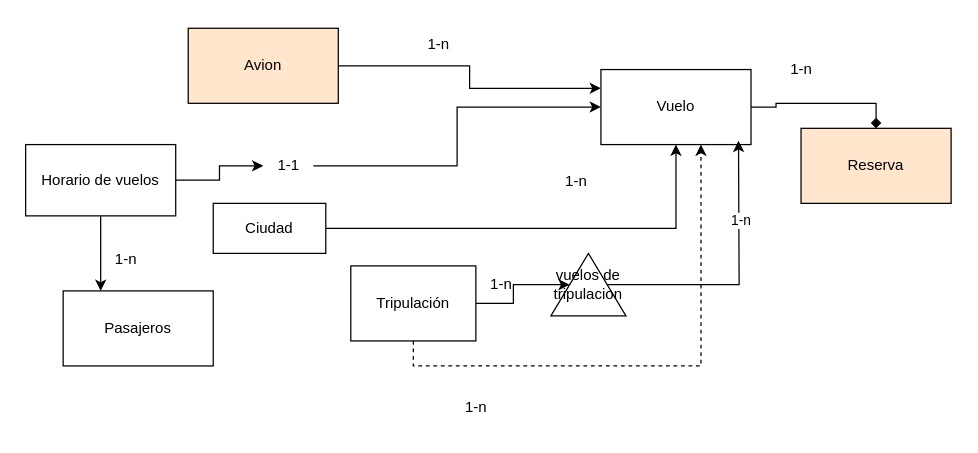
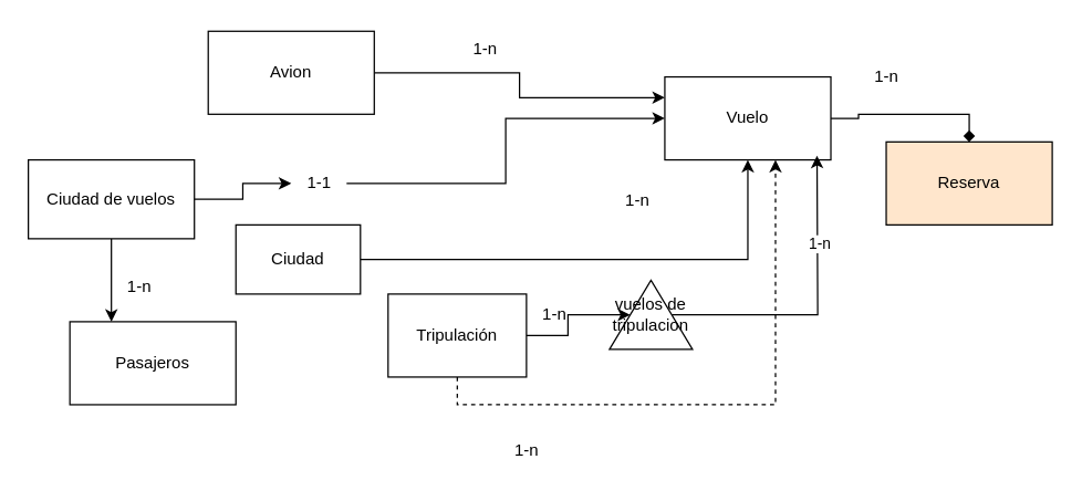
  <mxCell id="0" />
  <mxCell id="1" parent="0" />
  <mxCell id="2" style="edgeStyle=orthogonalEdgeStyle;rounded=0;orthogonalLoop=1;jettySize=auto;html=1;exitX=1;exitY=0.5;exitDx=0;exitDy=0;entryX=0;entryY=0.25;entryDx=0;entryDy=0;" edge="1" parent="1" source="3" target="5"><mxGeometry relative="1" as="geometry" /></mxCell>
- <mxCell id="3" value="&lt;font style=&quot;vertical-align: inherit;&quot;&gt;&lt;font style=&quot;vertical-align: inherit;&quot;&gt;Avion&lt;/font&gt;&lt;/font&gt;" style="rounded=0;whiteSpace=wrap;html=1;fillColor=#ffe6cc;" vertex="1" parent="1"><mxGeometry x="150" y="22" width="120" height="60" as="geometry" /></mxCell>
+ <mxCell id="3" value="&lt;font style=&quot;vertical-align: inherit;&quot;&gt;&lt;font style=&quot;vertical-align: inherit;&quot;&gt;Avion&lt;/font&gt;&lt;/font&gt;" style="rounded=0;whiteSpace=wrap;html=1;" vertex="1" parent="1"><mxGeometry x="150" y="22" width="120" height="60" as="geometry" /></mxCell>
  <mxCell id="4" style="edgeStyle=orthogonalEdgeStyle;rounded=0;orthogonalLoop=1;jettySize=auto;html=1;exitX=1;exitY=0.5;exitDx=0;exitDy=0;entryX=0.5;entryY=0;entryDx=0;entryDy=0;endArrow=diamond;" edge="1" parent="1" source="5" target="15"><mxGeometry relative="1" as="geometry" /></mxCell>
  <mxCell id="5" value="&lt;font style=&quot;vertical-align: inherit;&quot;&gt;&lt;font style=&quot;vertical-align: inherit;&quot;&gt;Vuelo&lt;/font&gt;&lt;/font&gt;" style="rounded=0;whiteSpace=wrap;html=1;" vertex="1" parent="1"><mxGeometry x="480" y="55" width="120" height="60" as="geometry" /></mxCell>
  <mxCell id="6" style="edgeStyle=orthogonalEdgeStyle;rounded=0;orthogonalLoop=1;jettySize=auto;html=1;exitX=1;exitY=0.5;exitDx=0;exitDy=0;" edge="1" parent="1" source="7" target="5"><mxGeometry relative="1" as="geometry" /></mxCell>
- <mxCell id="7" value="&lt;font style=&quot;vertical-align: inherit;&quot;&gt;&lt;font style=&quot;vertical-align: inherit;&quot;&gt;Ciudad&lt;/font&gt;&lt;/font&gt;" style="rounded=0;whiteSpace=wrap;html=1;" vertex="1" parent="1"><mxGeometry x="170" y="162" width="90" height="40" as="geometry" /></mxCell>
+ <mxCell id="7" value="&lt;font style=&quot;vertical-align: inherit;&quot;&gt;&lt;font style=&quot;vertical-align: inherit;&quot;&gt;Ciudad&lt;/font&gt;&lt;/font&gt;" style="rounded=0;whiteSpace=wrap;html=1;" vertex="1" parent="1"><mxGeometry x="170" y="162" width="90" height="50" as="geometry" /></mxCell>
  <mxCell id="8" style="edgeStyle=orthogonalEdgeStyle;rounded=0;orthogonalLoop=1;jettySize=auto;html=1;entryX=0.25;entryY=0;entryDx=0;entryDy=0;" edge="1" parent="1" source="10" target="11"><mxGeometry relative="1" as="geometry" /></mxCell>
  <mxCell id="9" style="edgeStyle=orthogonalEdgeStyle;rounded=0;orthogonalLoop=1;jettySize=auto;html=1;entryX=0;entryY=0.5;entryDx=0;entryDy=0;" edge="1" parent="1" source="22" target="5"><mxGeometry relative="1" as="geometry" /></mxCell>
- <mxCell id="10" value="&lt;font style=&quot;vertical-align: inherit;&quot;&gt;&lt;font style=&quot;vertical-align: inherit;&quot;&gt;Horario de vuelos&lt;/font&gt;&lt;/font&gt;" style="rounded=0;whiteSpace=wrap;html=1;" vertex="1" parent="1"><mxGeometry x="20" y="115" width="120" height="57" as="geometry" /></mxCell>
+ <mxCell id="10" value="&lt;font style=&quot;vertical-align: inherit;&quot;&gt;&lt;font style=&quot;vertical-align: inherit;&quot;&gt;Ciudad de vuelos&lt;/font&gt;&lt;/font&gt;" style="rounded=0;whiteSpace=wrap;html=1;" vertex="1" parent="1"><mxGeometry x="20" y="115" width="120" height="57" as="geometry" /></mxCell>
  <mxCell id="11" value="&lt;font style=&quot;vertical-align: inherit;&quot;&gt;&lt;font style=&quot;vertical-align: inherit;&quot;&gt;Pasajeros&lt;/font&gt;&lt;/font&gt;" style="rounded=0;whiteSpace=wrap;html=1;" vertex="1" parent="1"><mxGeometry x="50" y="232" width="120" height="60" as="geometry" /></mxCell>
  <mxCell id="12" style="edgeStyle=orthogonalEdgeStyle;rounded=0;orthogonalLoop=1;jettySize=auto;html=1;exitX=0.5;exitY=1;exitDx=0;exitDy=0;dashed=1;" edge="1" parent="1" source="14" target="5"><mxGeometry relative="1" as="geometry"><Array as="points"><mxPoint x="330" y="292" /><mxPoint x="560" y="292" /></Array></mxGeometry></mxCell>
  <mxCell id="13" style="edgeStyle=orthogonalEdgeStyle;rounded=0;orthogonalLoop=1;jettySize=auto;html=1;entryX=0.5;entryY=0;entryDx=0;entryDy=0;" edge="1" parent="1" source="14" target="25"><mxGeometry relative="1" as="geometry" /></mxCell>
  <mxCell id="14" value="&lt;font style=&quot;vertical-align: inherit;&quot;&gt;&lt;font style=&quot;vertical-align: inherit;&quot;&gt;Tripulación&lt;/font&gt;&lt;/font&gt;" style="rounded=0;whiteSpace=wrap;html=1;" vertex="1" parent="1"><mxGeometry x="280" y="212" width="100" height="60" as="geometry" /></mxCell>
  <mxCell id="15" value="Reserva" style="rounded=0;whiteSpace=wrap;html=1;fillColor=#ffe6cc;" vertex="1" parent="1"><mxGeometry x="640" y="102" width="120" height="60" as="geometry" /></mxCell>
  <mxCell id="16" value="&lt;font style=&quot;vertical-align: inherit;&quot;&gt;&lt;font style=&quot;vertical-align: inherit;&quot;&gt;1-n&lt;/font&gt;&lt;/font&gt;" style="text;html=1;align=center;verticalAlign=middle;resizable=0;points=[];autosize=1;strokeColor=none;fillColor=none;" vertex="1" parent="1"><mxGeometry x="330" y="20" width="40" height="30" as="geometry" /></mxCell>
  <mxCell id="17" value="&lt;font style=&quot;vertical-align: inherit;&quot;&gt;&lt;font style=&quot;vertical-align: inherit;&quot;&gt;1-n&lt;/font&gt;&lt;/font&gt;" style="text;html=1;align=center;verticalAlign=middle;resizable=0;points=[];autosize=1;strokeColor=none;fillColor=none;" vertex="1" parent="1"><mxGeometry x="440" y="130" width="40" height="30" as="geometry" /></mxCell>
  <mxCell id="18" value="&lt;font style=&quot;vertical-align: inherit;&quot;&gt;&lt;font style=&quot;vertical-align: inherit;&quot;&gt;1-n&lt;/font&gt;&lt;/font&gt;" style="text;html=1;align=center;verticalAlign=middle;resizable=0;points=[];autosize=1;strokeColor=none;fillColor=none;" vertex="1" parent="1"><mxGeometry x="360" y="310" width="40" height="30" as="geometry" /></mxCell>
  <mxCell id="19" value="&lt;font style=&quot;vertical-align: inherit;&quot;&gt;&lt;font style=&quot;vertical-align: inherit;&quot;&gt;1-n&lt;/font&gt;&lt;/font&gt;" style="text;html=1;align=center;verticalAlign=middle;resizable=0;points=[];autosize=1;strokeColor=none;fillColor=none;" vertex="1" parent="1"><mxGeometry x="620" y="40" width="40" height="30" as="geometry" /></mxCell>
  <mxCell id="20" value="&lt;font style=&quot;vertical-align: inherit;&quot;&gt;&lt;font style=&quot;vertical-align: inherit;&quot;&gt;1-n&lt;/font&gt;&lt;/font&gt;" style="text;html=1;align=center;verticalAlign=middle;resizable=0;points=[];autosize=1;strokeColor=none;fillColor=none;" vertex="1" parent="1"><mxGeometry x="80" y="192" width="40" height="30" as="geometry" /></mxCell>
  <mxCell id="21" value="" style="edgeStyle=orthogonalEdgeStyle;rounded=0;orthogonalLoop=1;jettySize=auto;html=1;entryX=0;entryY=0.5;entryDx=0;entryDy=0;" edge="1" parent="1" source="10" target="22"><mxGeometry relative="1" as="geometry"><mxPoint x="140" y="144" as="sourcePoint" /><mxPoint x="470" y="62" as="targetPoint" /></mxGeometry></mxCell>
  <mxCell id="22" value="&lt;font style=&quot;vertical-align: inherit;&quot;&gt;&lt;font style=&quot;vertical-align: inherit;&quot;&gt;1-1&lt;/font&gt;&lt;/font&gt;" style="text;html=1;align=center;verticalAlign=middle;resizable=0;points=[];autosize=1;strokeColor=none;fillColor=none;" vertex="1" parent="1"><mxGeometry x="210" y="117" width="40" height="30" as="geometry" /></mxCell>
  <mxCell id="23" style="edgeStyle=orthogonalEdgeStyle;rounded=0;orthogonalLoop=1;jettySize=auto;html=1;exitX=0.5;exitY=1;exitDx=0;exitDy=0;" edge="1" parent="1" source="25"><mxGeometry relative="1" as="geometry"><mxPoint x="590" y="112" as="targetPoint" /></mxGeometry></mxCell>
  <mxCell id="24" value="&lt;font style=&quot;vertical-align: inherit;&quot;&gt;&lt;font style=&quot;vertical-align: inherit;&quot;&gt;1-n&lt;/font&gt;&lt;/font&gt;" style="edgeLabel;html=1;align=center;verticalAlign=middle;resizable=0;points=[];" vertex="1" connectable="0" parent="23"><mxGeometry x="0.421" y="-1" relative="1" as="geometry"><mxPoint as="offset" /></mxGeometry></mxCell>
  <mxCell id="25" value="&lt;font style=&quot;vertical-align: inherit;&quot;&gt;&lt;font style=&quot;vertical-align: inherit;&quot;&gt;vuelos de tripulacion&lt;/font&gt;&lt;/font&gt;" style="triangle;whiteSpace=wrap;html=1;direction=north;" vertex="1" parent="1"><mxGeometry x="440" y="202" width="60" height="50" as="geometry" /></mxCell>
  <mxCell id="26" value="&lt;font style=&quot;vertical-align: inherit;&quot;&gt;&lt;font style=&quot;vertical-align: inherit;&quot;&gt;1-n&lt;/font&gt;&lt;/font&gt;" style="text;html=1;align=center;verticalAlign=middle;resizable=0;points=[];autosize=1;strokeColor=none;fillColor=none;" vertex="1" parent="1"><mxGeometry x="380" y="212" width="40" height="30" as="geometry" /></mxCell>
